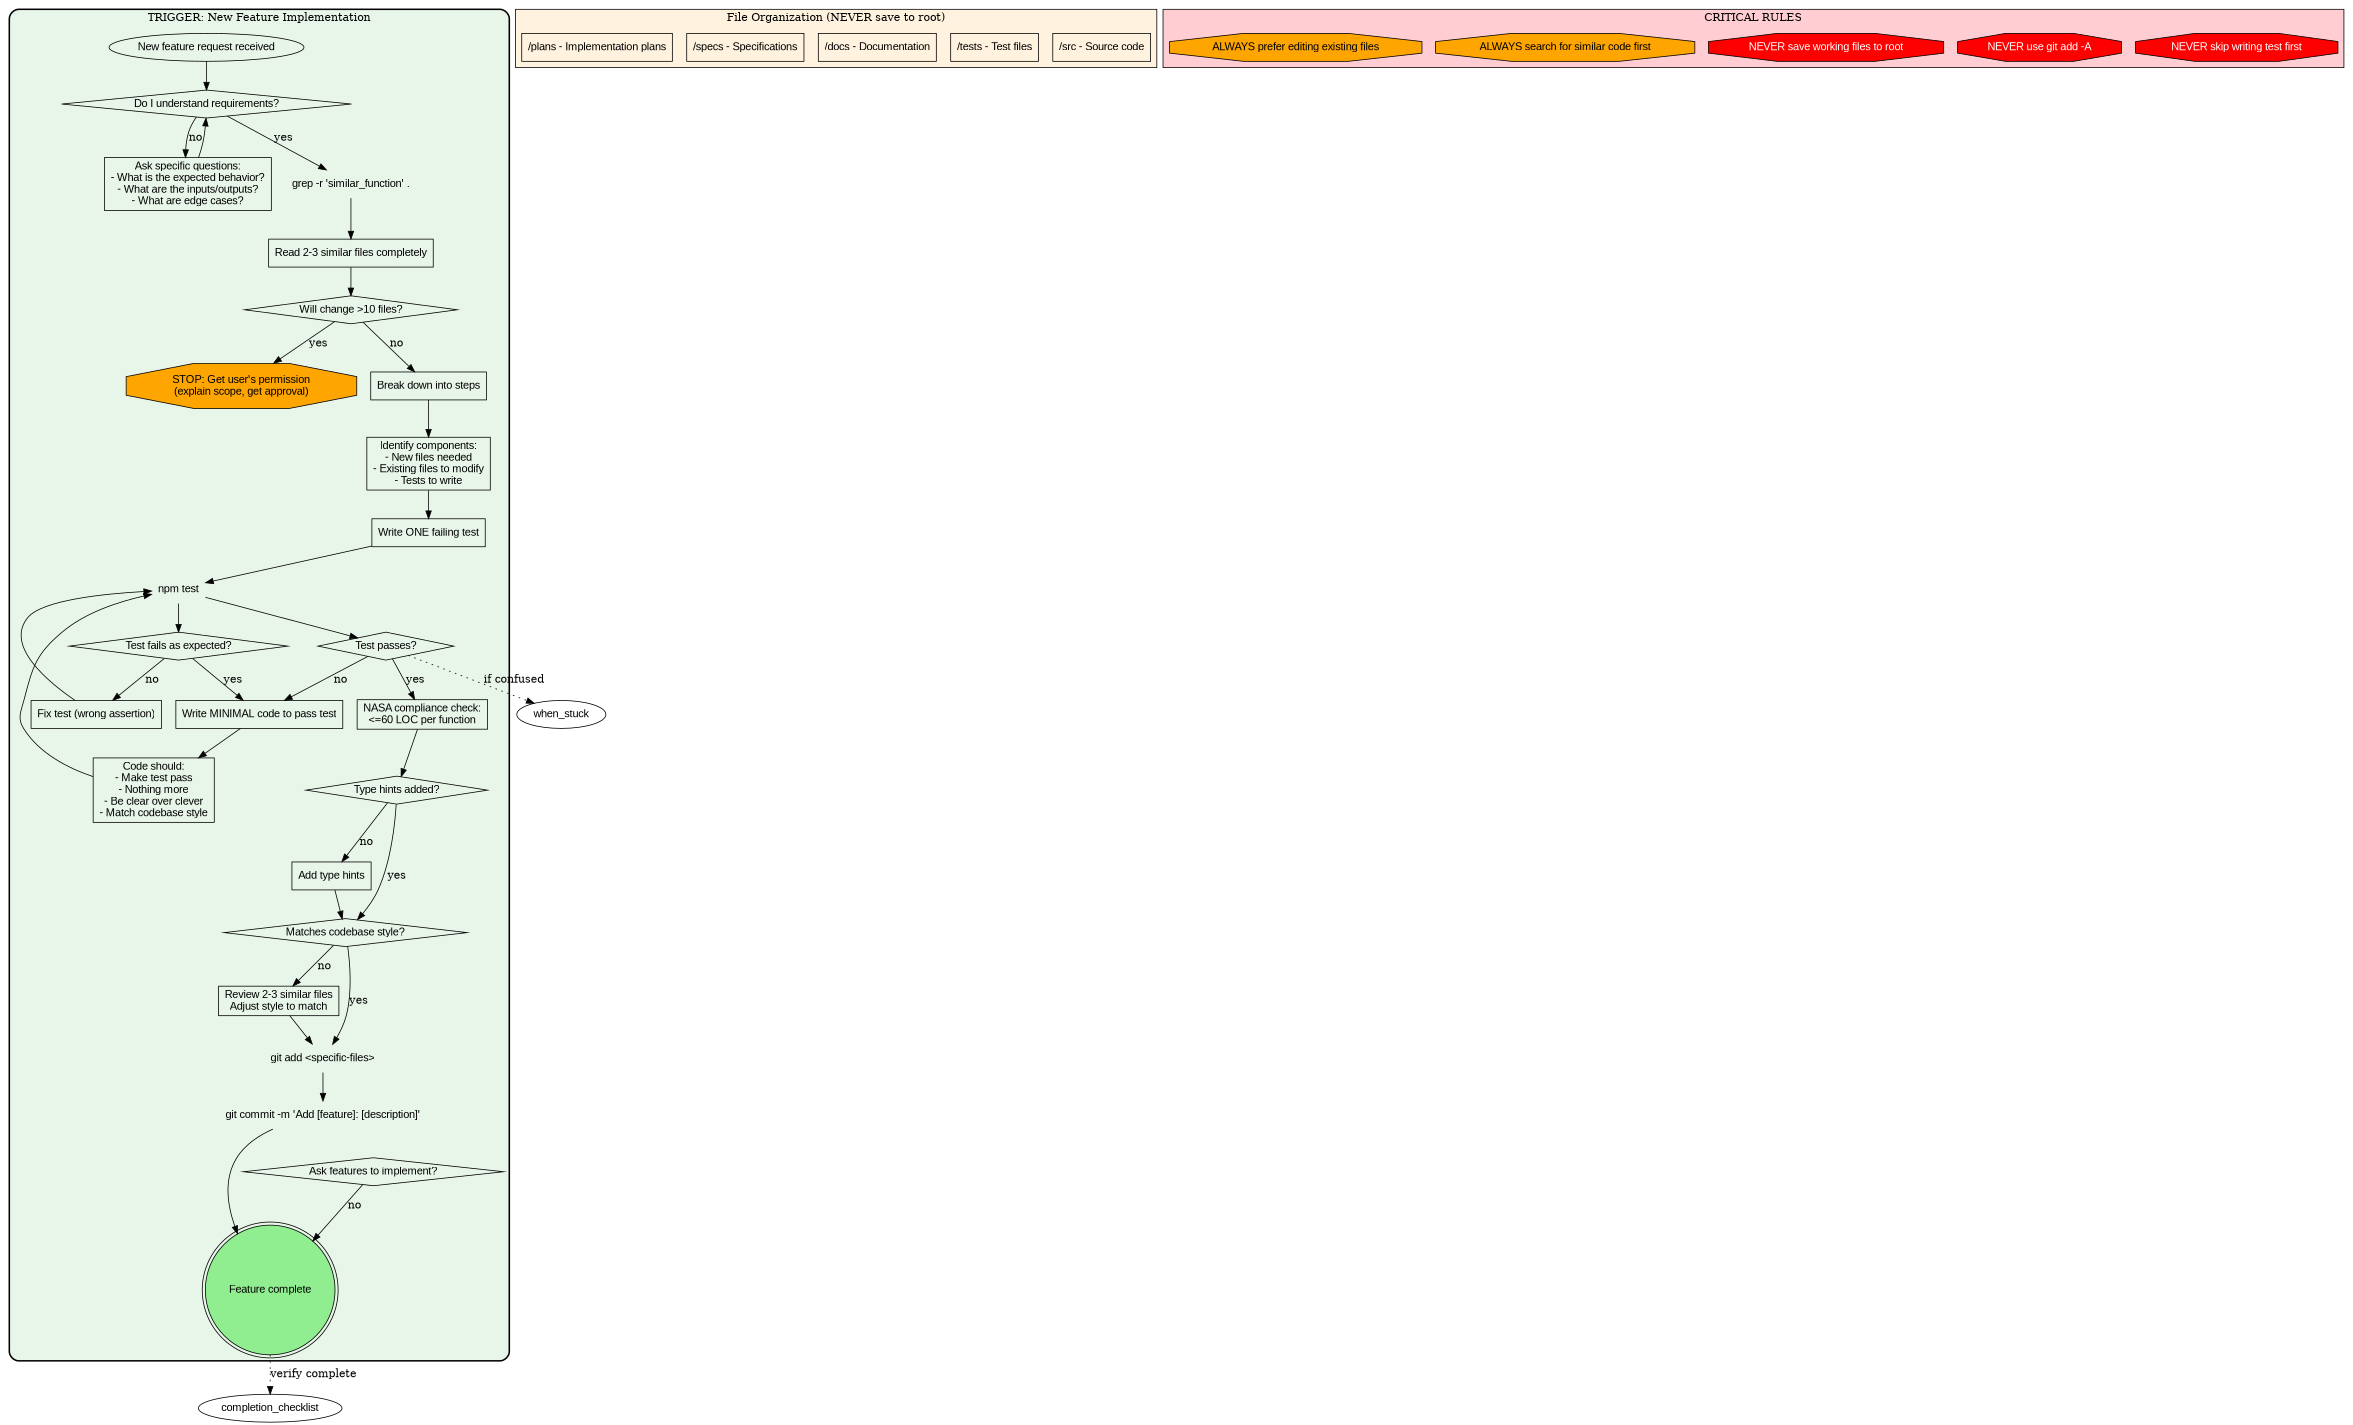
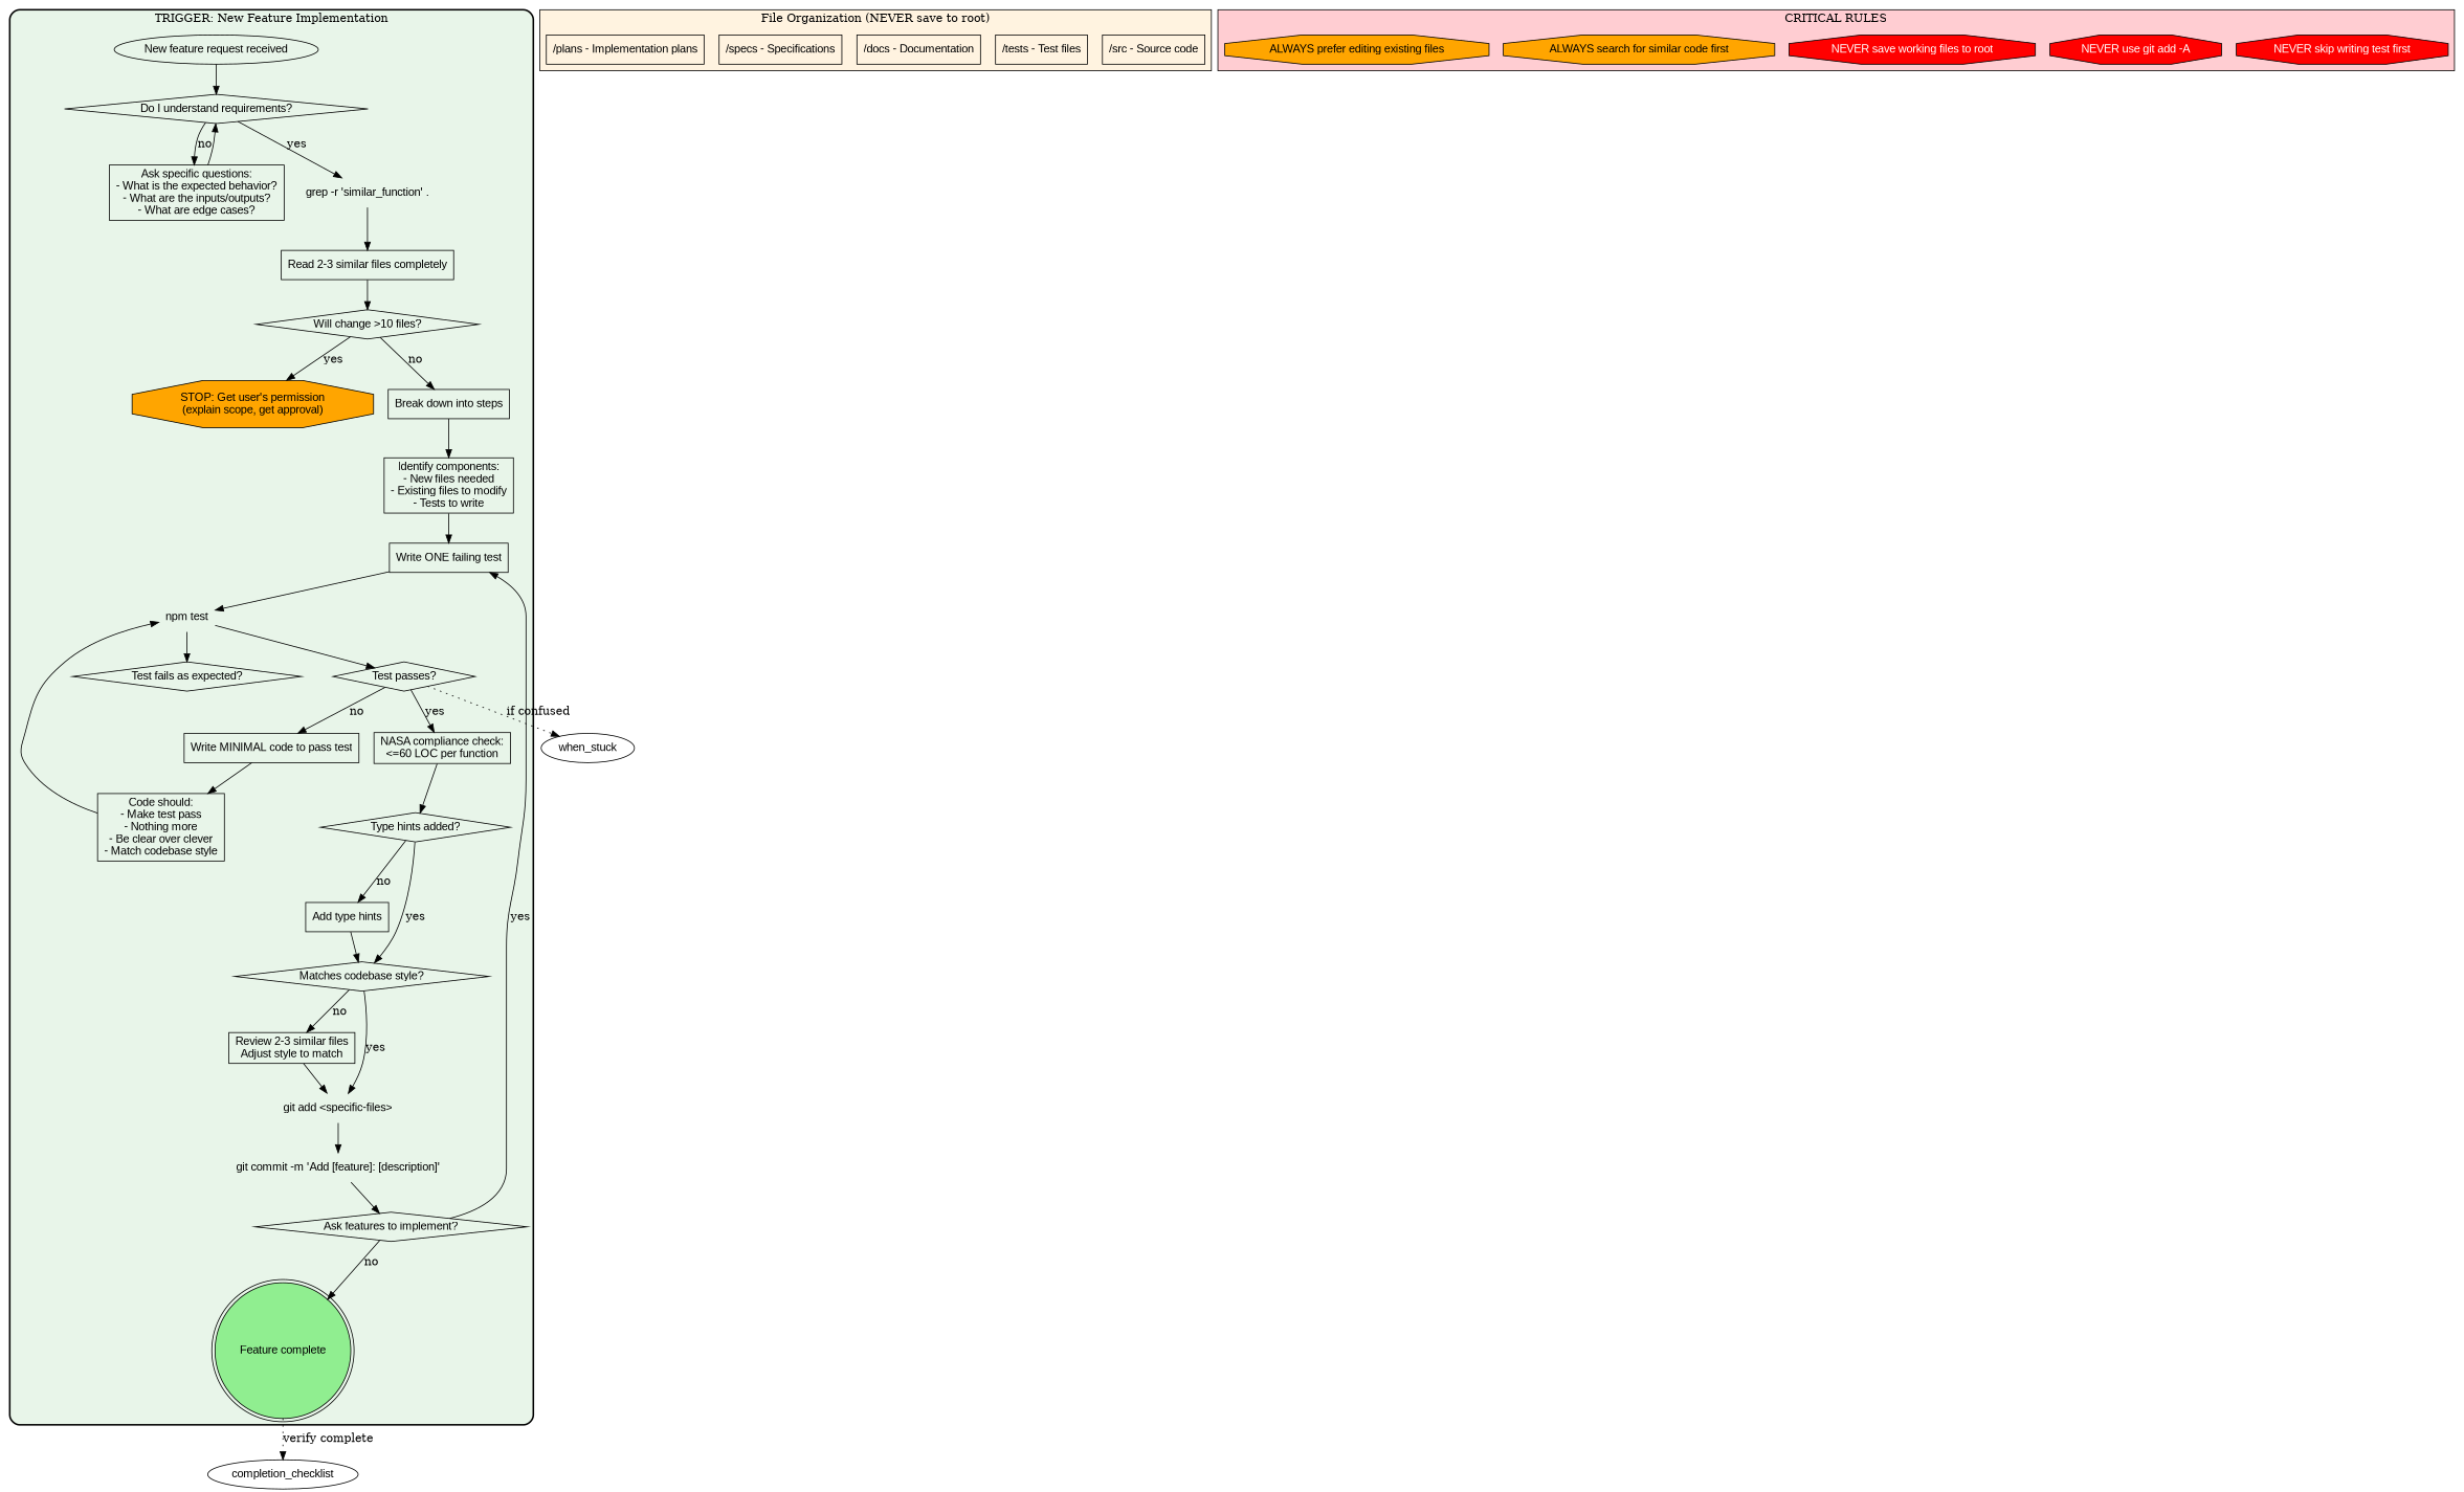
  digraph {
    rankdir=TB
    node [fontname=Arial shape=box]
    "New feature request received" [shape=ellipse]
    "Do I understand requirements?" [shape=diamond]
    "Ask specific questions:\n- What is the expected behavior?\n- What are the inputs/outputs?\n- What are edge cases?"
    "grep -r 'similar_function' ." [shape=plaintext]
    "Read 2-3 similar files completely"
    "Will change >10 files?" [shape=diamond]
    "STOP: Get user's permission\n(explain scope, get approval)" [fillcolor=orange shape=octagon style=filled]
    "Break down into steps"
    "Identify components:\n- New files needed\n- Existing files to modify\n- Tests to write"
    "Write ONE failing test"
    "npm test" [shape=plaintext]
    "Test fails as expected?" [shape=diamond]
    "Test passes?" [shape=diamond]
-   "Fix test (wrong assertion)"
    "Write MINIMAL code to pass test"
    "Code should:\n- Make test pass\n- Nothing more\n- Be clear over clever\n- Match codebase style"
    "NASA compliance check:\n<=60 LOC per function"
    "Type hints added?" [shape=diamond]
    "Add type hints"
    "Matches codebase style?" [shape=diamond]
    "Review 2-3 similar files\nAdjust style to match"
    "git add <specific-files>" [shape=plaintext]
    "git commit -m 'Add [feature]: [description]'" [shape=plaintext]
    n24 [label="Ask features to implement?" shape=diamond]
    "Feature complete" [fillcolor=lightgreen shape=doublecircle style=filled]
    "/src - Source code"
    "/tests - Test files"
    "/docs - Documentation"
    "/specs - Specifications"
    "/plans - Implementation plans"
    "NEVER skip writing test first" [fillcolor=red fontcolor=white shape=octagon style=filled]
    "NEVER use git add -A" [fillcolor=red fontcolor=white shape=octagon style=filled]
    "NEVER save working files to root" [fillcolor=red fontcolor=white shape=octagon style=filled]
    "ALWAYS search for similar code first" [fillcolor=orange shape=octagon style=filled]
    "ALWAYS prefer editing existing files" [fillcolor=orange shape=octagon style=filled]
    when_stuck [shape=""]
    completion_checklist [shape=""]
    subgraph cluster_1 {
      bgcolor="#e8f5e9"
      label="TRIGGER: New Feature Implementation"
      style="rounded,bold"
      "New feature request received"
      "Do I understand requirements?"
      "Ask specific questions:\n- What is the expected behavior?\n- What are the inputs/outputs?\n- What are edge cases?"
      "grep -r 'similar_function' ."
      "Read 2-3 similar files completely"
      "Will change >10 files?"
      "STOP: Get user's permission\n(explain scope, get approval)"
      "Break down into steps"
      "Identify components:\n- New files needed\n- Existing files to modify\n- Tests to write"
      "Write ONE failing test"
      "npm test"
      "Test fails as expected?"
      "Test passes?"
-     "Fix test (wrong assertion)"
      "Write MINIMAL code to pass test"
      "Code should:\n- Make test pass\n- Nothing more\n- Be clear over clever\n- Match codebase style"
      "NASA compliance check:\n<=60 LOC per function"
      "Type hints added?"
      "Add type hints"
      "Matches codebase style?"
      "Review 2-3 similar files\nAdjust style to match"
      "git add <specific-files>"
      "git commit -m 'Add [feature]: [description]'"
      n24
      "Feature complete"
    }
    subgraph cluster_2 {
      bgcolor="#fff3e0"
      label="File Organization (NEVER save to root)"
      "/src - Source code"
      "/tests - Test files"
      "/docs - Documentation"
      "/specs - Specifications"
      "/plans - Implementation plans"
    }
    subgraph cluster_3 {
      bgcolor="#ffcdd2"
      label="CRITICAL RULES"
      "NEVER skip writing test first"
      "NEVER use git add -A"
      "NEVER save working files to root"
      "ALWAYS search for similar code first"
      "ALWAYS prefer editing existing files"
    }
    "New feature request received" -> "Do I understand requirements?"
    "Do I understand requirements?" -> "Ask specific questions:\n- What is the expected behavior?\n- What are the inputs/outputs?\n- What are edge cases?" [label=no]
    "Do I understand requirements?" -> "grep -r 'similar_function' ." [label=yes]
    "Ask specific questions:\n- What is the expected behavior?\n- What are the inputs/outputs?\n- What are edge cases?" -> "Do I understand requirements?"
    "grep -r 'similar_function' ." -> "Read 2-3 similar files completely"
    "Read 2-3 similar files completely" -> "Will change >10 files?"
    "Will change >10 files?" -> "STOP: Get user's permission\n(explain scope, get approval)" [label=yes]
    "Will change >10 files?" -> "Break down into steps" [label=no]
    "Break down into steps" -> "Identify components:\n- New files needed\n- Existing files to modify\n- Tests to write"
    "Identify components:\n- New files needed\n- Existing files to modify\n- Tests to write" -> "Write ONE failing test"
    "Write ONE failing test" -> "npm test"
    "npm test" -> "Test fails as expected?"
    "npm test" -> "Test passes?"
-   "Test fails as expected?" -> "Fix test (wrong assertion)" [label=no]
-   "Test fails as expected?" -> "Write MINIMAL code to pass test" [label=yes]
    "Test passes?" -> "Write MINIMAL code to pass test" [label=no]
    "Test passes?" -> "NASA compliance check:\n<=60 LOC per function" [label=yes]
    "Test passes?" -> when_stuck [label="if confused" style=dotted]
-   "Fix test (wrong assertion)" -> "npm test"
    "Write MINIMAL code to pass test" -> "Code should:\n- Make test pass\n- Nothing more\n- Be clear over clever\n- Match codebase style"
    "Code should:\n- Make test pass\n- Nothing more\n- Be clear over clever\n- Match codebase style" -> "npm test"
    "NASA compliance check:\n<=60 LOC per function" -> "Type hints added?"
    "Type hints added?" -> "Add type hints" [label=no]
    "Type hints added?" -> "Matches codebase style?" [label=yes]
    "Add type hints" -> "Matches codebase style?"
    "Matches codebase style?" -> "Review 2-3 similar files\nAdjust style to match" [label=no]
    "Matches codebase style?" -> "git add <specific-files>" [label=yes]
    "Review 2-3 similar files\nAdjust style to match" -> "git add <specific-files>"
    "git add <specific-files>" -> "git commit -m 'Add [feature]: [description]'"
-   "git commit -m 'Add [feature]: [description]'" -> "Feature complete"
+   "git commit -m 'Add [feature]: [description]'" -> n24
+   n24 -> "Write ONE failing test" [label=yes]
    n24 -> "Feature complete" [label=no]
    "Feature complete" -> completion_checklist [label="verify complete" style=dotted]
  }
